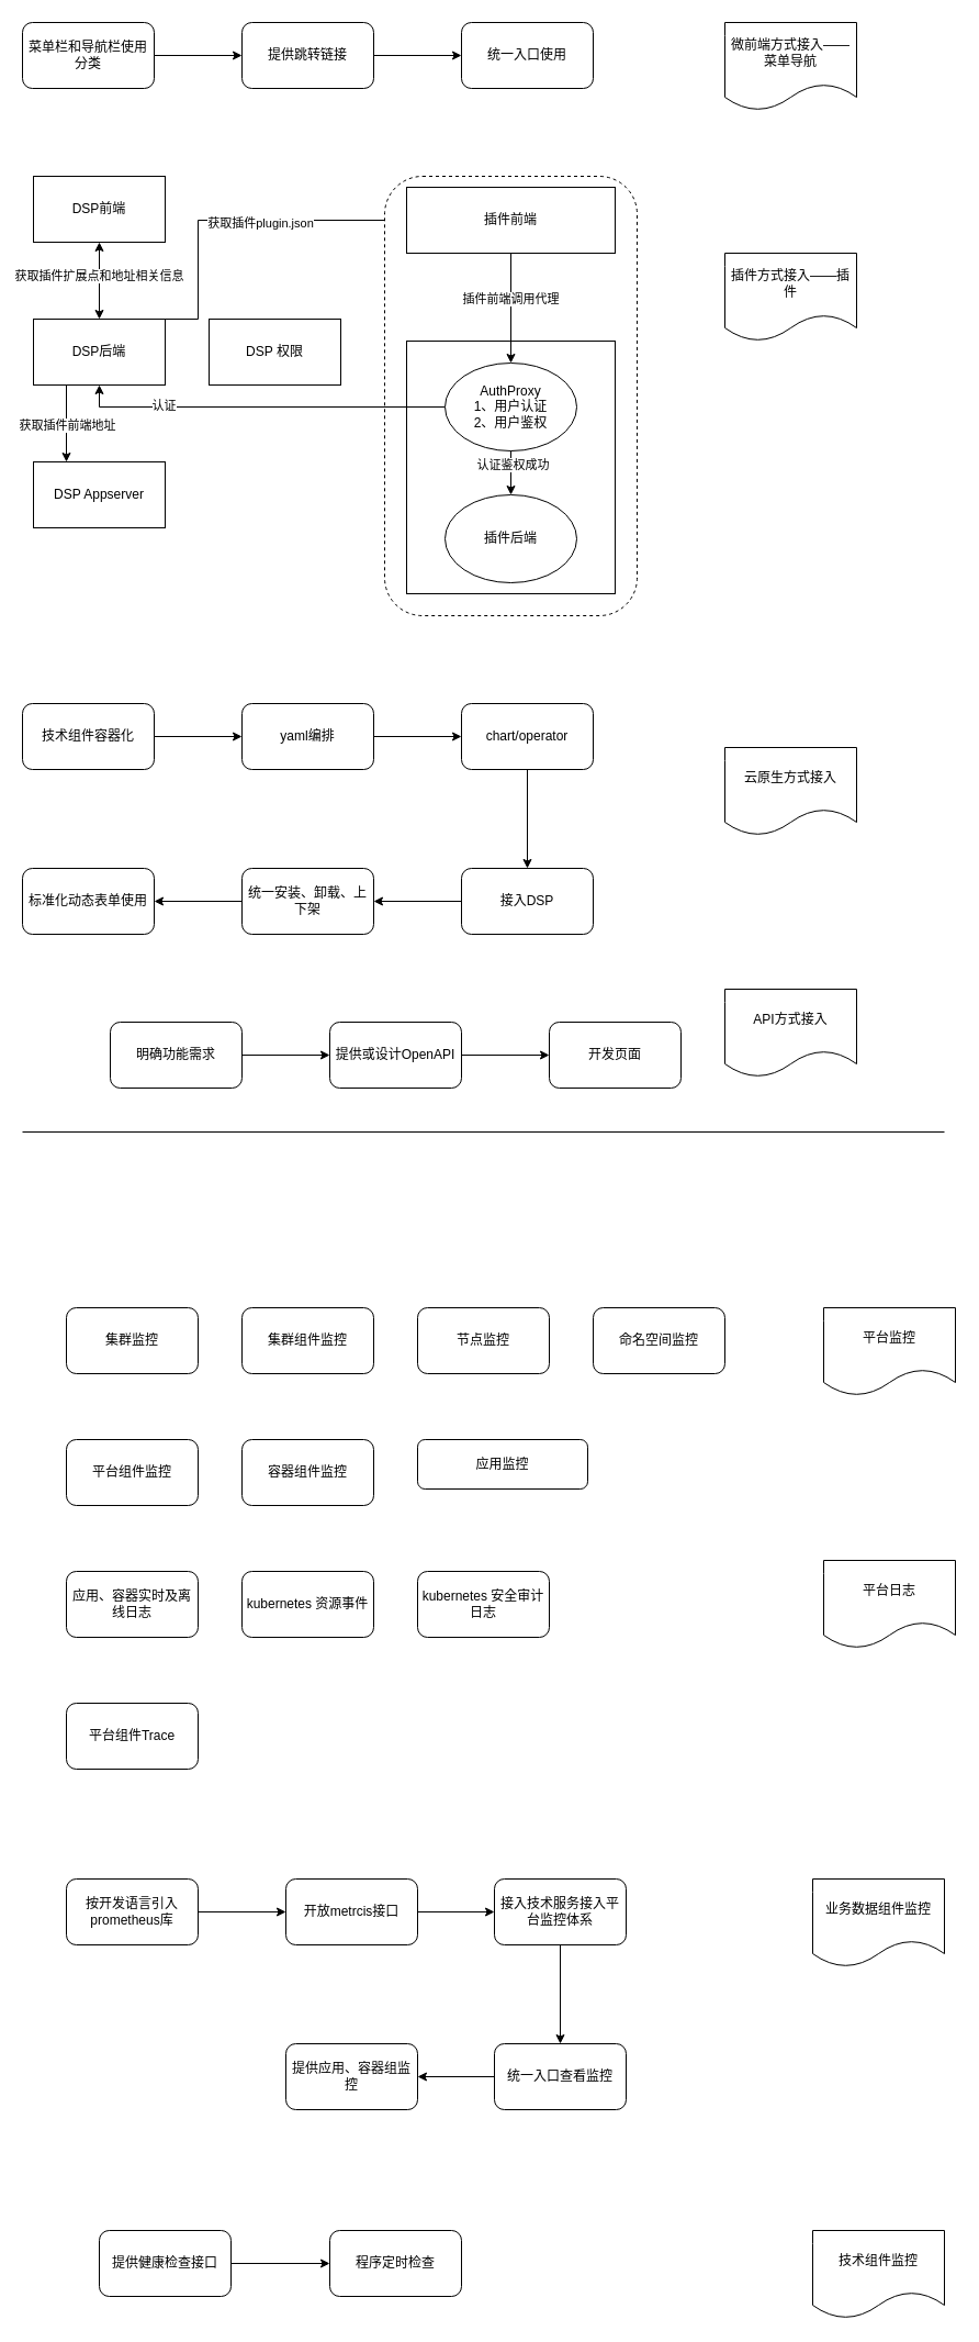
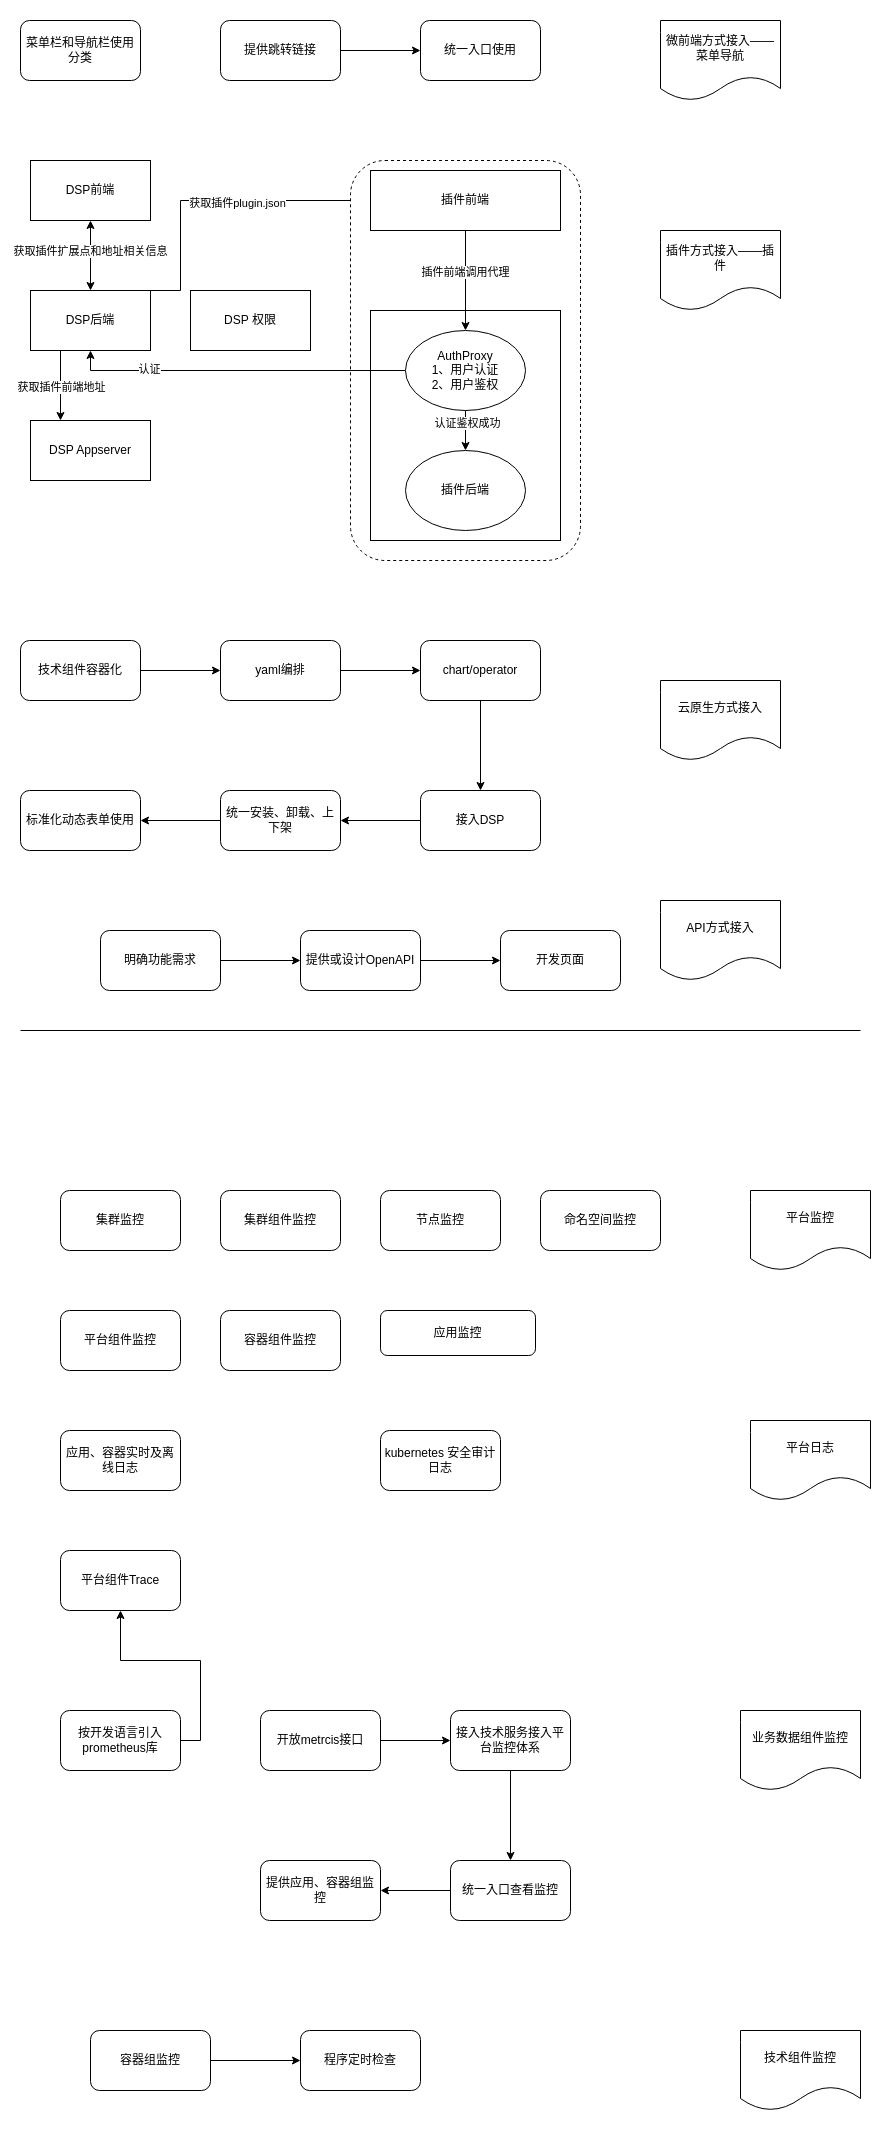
  <mxCell id="0" />
  <mxCell id="1" parent="0" />
  <mxCell id="2" value="DSP前端" style="rounded=0;whiteSpace=wrap;html=1;" vertex="1" parent="1"><mxGeometry x="30" y="160" width="120" height="60" as="geometry" /></mxCell>
  <mxCell id="3" style="edgeStyle=orthogonalEdgeStyle;rounded=0;orthogonalLoop=1;jettySize=auto;html=1;exitX=0.25;exitY=1;exitDx=0;exitDy=0;entryX=0.25;entryY=0;entryDx=0;entryDy=0;" edge="1" parent="1" source="7" target="8"><mxGeometry relative="1" as="geometry" /></mxCell>
  <mxCell id="4" value="获取插件前端地址" style="edgeLabel;html=1;align=center;verticalAlign=middle;resizable=0;points=[];" vertex="1" connectable="0" parent="3"><mxGeometry x="0.029" relative="1" as="geometry"><mxPoint as="offset" /></mxGeometry></mxCell>
  <mxCell id="5" style="edgeStyle=orthogonalEdgeStyle;rounded=0;orthogonalLoop=1;jettySize=auto;html=1;exitX=1;exitY=0;exitDx=0;exitDy=0;entryX=0;entryY=0.5;entryDx=0;entryDy=0;" edge="1" parent="1" source="7" target="12"><mxGeometry relative="1" as="geometry"><Array as="points"><mxPoint x="180" y="290" /><mxPoint x="180" y="200" /></Array></mxGeometry></mxCell>
  <mxCell id="6" value="获取插件plugin.json" style="edgeLabel;html=1;align=center;verticalAlign=middle;resizable=0;points=[];" vertex="1" connectable="0" parent="5"><mxGeometry x="0.136" y="-2" relative="1" as="geometry"><mxPoint as="offset" /></mxGeometry></mxCell>
  <mxCell id="7" value="DSP后端" style="rounded=0;whiteSpace=wrap;html=1;" vertex="1" parent="1"><mxGeometry x="30" y="290" width="120" height="60" as="geometry" /></mxCell>
  <mxCell id="8" value="DSP Appserver" style="rounded=0;whiteSpace=wrap;html=1;" vertex="1" parent="1"><mxGeometry x="30" y="420" width="120" height="60" as="geometry" /></mxCell>
  <mxCell id="9" value="" style="endArrow=classic;startArrow=classic;html=1;rounded=0;exitX=0.5;exitY=0;exitDx=0;exitDy=0;entryX=0.5;entryY=1;entryDx=0;entryDy=0;" edge="1" parent="1" source="7" target="2"><mxGeometry width="50" height="50" relative="1" as="geometry"><mxPoint x="140" y="280" as="sourcePoint" /><mxPoint x="190" y="230" as="targetPoint" /></mxGeometry></mxCell>
  <mxCell id="10" value="获取插件扩展点和地址相关信息" style="edgeLabel;html=1;align=center;verticalAlign=middle;resizable=0;points=[];" vertex="1" connectable="0" parent="9"><mxGeometry x="0.133" y="1" relative="1" as="geometry"><mxPoint as="offset" /></mxGeometry></mxCell>
  <mxCell id="11" value="" style="rounded=1;whiteSpace=wrap;html=1;dashed=1;" vertex="1" parent="1"><mxGeometry x="350" y="160" width="230" height="400" as="geometry" /></mxCell>
  <mxCell id="12" value="插件前端" style="rounded=0;whiteSpace=wrap;html=1;" vertex="1" parent="1"><mxGeometry x="370" y="170" width="190" height="60" as="geometry" /></mxCell>
  <mxCell id="13" value="&lt;div style=&quot;&quot;&gt;&lt;br&gt;&lt;/div&gt;" style="rounded=0;whiteSpace=wrap;html=1;align=left;" vertex="1" parent="1"><mxGeometry x="370" y="310" width="190" height="230" as="geometry" /></mxCell>
  <mxCell id="14" style="edgeStyle=orthogonalEdgeStyle;rounded=0;orthogonalLoop=1;jettySize=auto;html=1;exitX=0;exitY=0.5;exitDx=0;exitDy=0;entryX=0.5;entryY=1;entryDx=0;entryDy=0;" edge="1" parent="1" source="16" target="7"><mxGeometry relative="1" as="geometry" /></mxCell>
  <mxCell id="15" value="认证" style="edgeLabel;html=1;align=center;verticalAlign=middle;resizable=0;points=[];" vertex="1" connectable="0" parent="14"><mxGeometry x="0.532" y="-2" relative="1" as="geometry"><mxPoint as="offset" /></mxGeometry></mxCell>
  <mxCell id="16" value="AuthProxy&lt;br&gt;1、用户认证&lt;br&gt;2、用户鉴权" style="ellipse;whiteSpace=wrap;html=1;" vertex="1" parent="1"><mxGeometry x="405" y="330" width="120" height="80" as="geometry" /></mxCell>
  <mxCell id="17" value="插件后端" style="ellipse;whiteSpace=wrap;html=1;" vertex="1" parent="1"><mxGeometry x="405" y="450" width="120" height="80" as="geometry" /></mxCell>
  <mxCell id="18" value="" style="endArrow=classic;html=1;rounded=0;exitX=0.5;exitY=1;exitDx=0;exitDy=0;" edge="1" parent="1" source="12" target="16"><mxGeometry width="50" height="50" relative="1" as="geometry"><mxPoint x="450" y="310" as="sourcePoint" /><mxPoint x="500" y="260" as="targetPoint" /></mxGeometry></mxCell>
  <mxCell id="19" value="插件前端调用代理" style="edgeLabel;html=1;align=center;verticalAlign=middle;resizable=0;points=[];" vertex="1" connectable="0" parent="18"><mxGeometry x="-0.19" y="-1" relative="1" as="geometry"><mxPoint as="offset" /></mxGeometry></mxCell>
  <mxCell id="20" value="" style="endArrow=classic;html=1;rounded=0;exitX=0.5;exitY=1;exitDx=0;exitDy=0;entryX=0.5;entryY=0;entryDx=0;entryDy=0;" edge="1" parent="1" source="16" target="17"><mxGeometry width="50" height="50" relative="1" as="geometry"><mxPoint x="310" y="450" as="sourcePoint" /><mxPoint x="360" y="400" as="targetPoint" /></mxGeometry></mxCell>
  <mxCell id="21" value="认证鉴权成功" style="edgeLabel;html=1;align=center;verticalAlign=middle;resizable=0;points=[];" vertex="1" connectable="0" parent="20"><mxGeometry x="-0.4" y="1" relative="1" as="geometry"><mxPoint as="offset" /></mxGeometry></mxCell>
  <mxCell id="22" value="DSP 权限" style="rounded=0;whiteSpace=wrap;html=1;" vertex="1" parent="1"><mxGeometry x="190" y="290" width="120" height="60" as="geometry" /></mxCell>
  <mxCell id="23" style="edgeStyle=orthogonalEdgeStyle;rounded=0;orthogonalLoop=1;jettySize=auto;html=1;" edge="1" parent="1" source="24" target="26"><mxGeometry relative="1" as="geometry" /></mxCell>
  <mxCell id="24" value="技术组件容器化" style="rounded=1;whiteSpace=wrap;html=1;" vertex="1" parent="1"><mxGeometry x="20" y="640" width="120" height="60" as="geometry" /></mxCell>
  <mxCell id="25" style="edgeStyle=orthogonalEdgeStyle;rounded=0;orthogonalLoop=1;jettySize=auto;html=1;" edge="1" parent="1" source="26" target="28"><mxGeometry relative="1" as="geometry" /></mxCell>
  <mxCell id="26" value="yaml编排" style="rounded=1;whiteSpace=wrap;html=1;" vertex="1" parent="1"><mxGeometry x="220" y="640" width="120" height="60" as="geometry" /></mxCell>
  <mxCell id="27" style="edgeStyle=orthogonalEdgeStyle;rounded=0;orthogonalLoop=1;jettySize=auto;html=1;exitX=0.5;exitY=1;exitDx=0;exitDy=0;entryX=0.5;entryY=0;entryDx=0;entryDy=0;" edge="1" parent="1" source="28" target="30"><mxGeometry relative="1" as="geometry" /></mxCell>
  <mxCell id="28" value="chart/operator" style="rounded=1;whiteSpace=wrap;html=1;" vertex="1" parent="1"><mxGeometry x="420" y="640" width="120" height="60" as="geometry" /></mxCell>
  <mxCell id="29" style="edgeStyle=orthogonalEdgeStyle;rounded=0;orthogonalLoop=1;jettySize=auto;html=1;exitX=0;exitY=0.5;exitDx=0;exitDy=0;entryX=1;entryY=0.5;entryDx=0;entryDy=0;" edge="1" parent="1" source="30" target="32"><mxGeometry relative="1" as="geometry" /></mxCell>
  <mxCell id="30" value="接入DSP" style="rounded=1;whiteSpace=wrap;html=1;" vertex="1" parent="1"><mxGeometry x="420" y="790" width="120" height="60" as="geometry" /></mxCell>
  <mxCell id="31" style="edgeStyle=orthogonalEdgeStyle;rounded=0;orthogonalLoop=1;jettySize=auto;html=1;exitX=0;exitY=0.5;exitDx=0;exitDy=0;entryX=1;entryY=0.5;entryDx=0;entryDy=0;" edge="1" parent="1" source="32" target="33"><mxGeometry relative="1" as="geometry" /></mxCell>
  <mxCell id="32" value="统一安装、卸载、上下架" style="rounded=1;whiteSpace=wrap;html=1;" vertex="1" parent="1"><mxGeometry x="220" y="790" width="120" height="60" as="geometry" /></mxCell>
  <mxCell id="33" value="标准化动态表单使用" style="rounded=1;whiteSpace=wrap;html=1;" vertex="1" parent="1"><mxGeometry x="20" y="790" width="120" height="60" as="geometry" /></mxCell>
  <mxCell id="34" style="edgeStyle=orthogonalEdgeStyle;rounded=0;orthogonalLoop=1;jettySize=auto;html=1;exitX=1;exitY=0.5;exitDx=0;exitDy=0;entryX=0;entryY=0.5;entryDx=0;entryDy=0;" edge="1" parent="1" source="35" target="37"><mxGeometry relative="1" as="geometry" /></mxCell>
  <mxCell id="35" value="明确功能需求" style="rounded=1;whiteSpace=wrap;html=1;" vertex="1" parent="1"><mxGeometry x="100" y="930" width="120" height="60" as="geometry" /></mxCell>
  <mxCell id="36" style="edgeStyle=orthogonalEdgeStyle;rounded=0;orthogonalLoop=1;jettySize=auto;html=1;exitX=1;exitY=0.5;exitDx=0;exitDy=0;entryX=0;entryY=0.5;entryDx=0;entryDy=0;" edge="1" parent="1" source="37" target="38"><mxGeometry relative="1" as="geometry" /></mxCell>
  <mxCell id="37" value="提供或设计OpenAPI" style="rounded=1;whiteSpace=wrap;html=1;" vertex="1" parent="1"><mxGeometry x="300" y="930" width="120" height="60" as="geometry" /></mxCell>
  <mxCell id="38" value="开发页面" style="rounded=1;whiteSpace=wrap;html=1;" vertex="1" parent="1"><mxGeometry x="500" y="930" width="120" height="60" as="geometry" /></mxCell>
  <mxCell id="39" value="插件方式接入——插件" style="shape=document;whiteSpace=wrap;html=1;boundedLbl=1;" vertex="1" parent="1"><mxGeometry x="660" y="230" width="120" height="80" as="geometry" /></mxCell>
  <mxCell id="40" value="云原生方式接入" style="shape=document;whiteSpace=wrap;html=1;boundedLbl=1;" vertex="1" parent="1"><mxGeometry x="660" y="680" width="120" height="80" as="geometry" /></mxCell>
  <mxCell id="41" value="API方式接入" style="shape=document;whiteSpace=wrap;html=1;boundedLbl=1;" vertex="1" parent="1"><mxGeometry x="660" y="900" width="120" height="80" as="geometry" /></mxCell>
- <mxCell id="42" style="edgeStyle=orthogonalEdgeStyle;rounded=0;orthogonalLoop=1;jettySize=auto;html=1;exitX=1;exitY=0.5;exitDx=0;exitDy=0;" edge="1" parent="1" source="43" target="45"><mxGeometry relative="1" as="geometry" /></mxCell>
  <mxCell id="43" value="菜单栏和导航栏使用分类" style="rounded=1;whiteSpace=wrap;html=1;" vertex="1" parent="1"><mxGeometry x="20" y="20" width="120" height="60" as="geometry" /></mxCell>
  <mxCell id="44" style="edgeStyle=orthogonalEdgeStyle;rounded=0;orthogonalLoop=1;jettySize=auto;html=1;exitX=1;exitY=0.5;exitDx=0;exitDy=0;entryX=0;entryY=0.5;entryDx=0;entryDy=0;" edge="1" parent="1" source="45" target="46"><mxGeometry relative="1" as="geometry" /></mxCell>
  <mxCell id="45" value="提供跳转链接" style="rounded=1;whiteSpace=wrap;html=1;" vertex="1" parent="1"><mxGeometry x="220" y="20" width="120" height="60" as="geometry" /></mxCell>
  <mxCell id="46" value="统一入口使用" style="rounded=1;whiteSpace=wrap;html=1;" vertex="1" parent="1"><mxGeometry x="420" y="20" width="120" height="60" as="geometry" /></mxCell>
  <mxCell id="47" value="微前端方式接入——菜单导航" style="shape=document;whiteSpace=wrap;html=1;boundedLbl=1;" vertex="1" parent="1"><mxGeometry x="660" y="20" width="120" height="80" as="geometry" /></mxCell>
  <mxCell id="48" style="edgeStyle=orthogonalEdgeStyle;rounded=0;orthogonalLoop=1;jettySize=auto;html=1;entryX=0;entryY=0.5;entryDx=0;entryDy=0;" edge="1" parent="1" source="49" target="50"><mxGeometry relative="1" as="geometry" /></mxCell>
- <mxCell id="49" value="提供健康检查接口" style="rounded=1;whiteSpace=wrap;html=1;" vertex="1" parent="1"><mxGeometry x="90" y="2030" width="120" height="60" as="geometry" /></mxCell>
+ <mxCell id="49" value="容器组监控" style="rounded=1;whiteSpace=wrap;html=1;" vertex="1" parent="1"><mxGeometry x="90" y="2030" width="120" height="60" as="geometry" /></mxCell>
  <mxCell id="50" value="程序定时检查" style="rounded=1;whiteSpace=wrap;html=1;" vertex="1" parent="1"><mxGeometry x="300" y="2030" width="120" height="60" as="geometry" /></mxCell>
  <mxCell id="51" value="技术组件监控" style="shape=document;whiteSpace=wrap;html=1;boundedLbl=1;" vertex="1" parent="1"><mxGeometry x="740" y="2030" width="120" height="80" as="geometry" /></mxCell>
  <mxCell id="52" value="平台监控" style="shape=document;whiteSpace=wrap;html=1;boundedLbl=1;" vertex="1" parent="1"><mxGeometry x="750" y="1190" width="120" height="80" as="geometry" /></mxCell>
  <mxCell id="53" value="业务数据组件监控" style="shape=document;whiteSpace=wrap;html=1;boundedLbl=1;" vertex="1" parent="1"><mxGeometry x="740" y="1710" width="120" height="80" as="geometry" /></mxCell>
- <mxCell id="54" style="edgeStyle=orthogonalEdgeStyle;rounded=0;orthogonalLoop=1;jettySize=auto;html=1;exitX=1;exitY=0.5;exitDx=0;exitDy=0;" edge="1" parent="1" source="55" target="57"><mxGeometry relative="1" as="geometry" /></mxCell>
+ <mxCell id="54" style="edgeStyle=orthogonalEdgeStyle;rounded=0;orthogonalLoop=1;jettySize=auto;html=1;exitX=1;exitY=0.5;exitDx=0;exitDy=0;" edge="1" parent="1" source="55" target="74"><mxGeometry relative="1" as="geometry" /></mxCell>
  <mxCell id="55" value="按开发语言引入prometheus库" style="rounded=1;whiteSpace=wrap;html=1;" vertex="1" parent="1"><mxGeometry x="60" y="1710" width="120" height="60" as="geometry" /></mxCell>
  <mxCell id="56" style="edgeStyle=orthogonalEdgeStyle;rounded=0;orthogonalLoop=1;jettySize=auto;html=1;exitX=1;exitY=0.5;exitDx=0;exitDy=0;entryX=0;entryY=0.5;entryDx=0;entryDy=0;" edge="1" parent="1" source="57" target="60"><mxGeometry relative="1" as="geometry" /></mxCell>
  <mxCell id="57" value="开放metrcis接口" style="rounded=1;whiteSpace=wrap;html=1;" vertex="1" parent="1"><mxGeometry x="260" y="1710" width="120" height="60" as="geometry" /></mxCell>
  <mxCell id="58" value="提供应用、容器组监控" style="rounded=1;whiteSpace=wrap;html=1;" vertex="1" parent="1"><mxGeometry x="260" y="1860" width="120" height="60" as="geometry" /></mxCell>
  <mxCell id="59" style="edgeStyle=orthogonalEdgeStyle;rounded=0;orthogonalLoop=1;jettySize=auto;html=1;exitX=0.5;exitY=1;exitDx=0;exitDy=0;entryX=0.5;entryY=0;entryDx=0;entryDy=0;" edge="1" parent="1" source="60" target="62"><mxGeometry relative="1" as="geometry" /></mxCell>
  <mxCell id="60" value="接入技术服务接入平台监控体系" style="rounded=1;whiteSpace=wrap;html=1;" vertex="1" parent="1"><mxGeometry x="450" y="1710" width="120" height="60" as="geometry" /></mxCell>
  <mxCell id="61" style="edgeStyle=orthogonalEdgeStyle;rounded=0;orthogonalLoop=1;jettySize=auto;html=1;entryX=1;entryY=0.5;entryDx=0;entryDy=0;" edge="1" parent="1" source="62" target="58"><mxGeometry relative="1" as="geometry" /></mxCell>
  <mxCell id="62" value="统一入口查看监控" style="rounded=1;whiteSpace=wrap;html=1;" vertex="1" parent="1"><mxGeometry x="450" y="1860" width="120" height="60" as="geometry" /></mxCell>
  <mxCell id="63" value="集群监控" style="rounded=1;whiteSpace=wrap;html=1;" vertex="1" parent="1"><mxGeometry x="60" y="1190" width="120" height="60" as="geometry" /></mxCell>
  <mxCell id="64" value="集群组件监控" style="rounded=1;whiteSpace=wrap;html=1;" vertex="1" parent="1"><mxGeometry x="220" y="1190" width="120" height="60" as="geometry" /></mxCell>
  <mxCell id="65" value="节点监控" style="rounded=1;whiteSpace=wrap;html=1;" vertex="1" parent="1"><mxGeometry x="380" y="1190" width="120" height="60" as="geometry" /></mxCell>
  <mxCell id="66" value="平台组件监控" style="rounded=1;whiteSpace=wrap;html=1;" vertex="1" parent="1"><mxGeometry x="60" y="1310" width="120" height="60" as="geometry" /></mxCell>
  <mxCell id="67" value="容器组件监控" style="rounded=1;whiteSpace=wrap;html=1;" vertex="1" parent="1"><mxGeometry x="220" y="1310" width="120" height="60" as="geometry" /></mxCell>
  <mxCell id="68" value="应用监控" style="rounded=1;whiteSpace=wrap;html=1;" vertex="1" parent="1"><mxGeometry x="380" y="1310" width="155" height="45" as="geometry" /></mxCell>
  <mxCell id="69" value="命名空间监控" style="rounded=1;whiteSpace=wrap;html=1;" vertex="1" parent="1"><mxGeometry x="540" y="1190" width="120" height="60" as="geometry" /></mxCell>
  <mxCell id="70" value="" style="endArrow=none;html=1;rounded=0;" edge="1" parent="1"><mxGeometry width="50" height="50" relative="1" as="geometry"><mxPoint x="20" y="1030" as="sourcePoint" /><mxPoint x="860" y="1030" as="targetPoint" /></mxGeometry></mxCell>
  <mxCell id="71" value="应用、容器实时及离线日志" style="rounded=1;whiteSpace=wrap;html=1;" vertex="1" parent="1"><mxGeometry x="60" y="1430" width="120" height="60" as="geometry" /></mxCell>
- <mxCell id="72" value="kubernetes 资源事件" style="rounded=1;whiteSpace=wrap;html=1;" vertex="1" parent="1"><mxGeometry x="220" y="1430" width="120" height="60" as="geometry" /></mxCell>
  <mxCell id="73" value="kubernetes 安全审计日志" style="rounded=1;whiteSpace=wrap;html=1;" vertex="1" parent="1"><mxGeometry x="380" y="1430" width="120" height="60" as="geometry" /></mxCell>
  <mxCell id="74" value="平台组件Trace" style="rounded=1;whiteSpace=wrap;html=1;" vertex="1" parent="1"><mxGeometry x="60" y="1550" width="120" height="60" as="geometry" /></mxCell>
  <mxCell id="75" value="平台日志" style="shape=document;whiteSpace=wrap;html=1;boundedLbl=1;" vertex="1" parent="1"><mxGeometry x="750" y="1420" width="120" height="80" as="geometry" /></mxCell>
